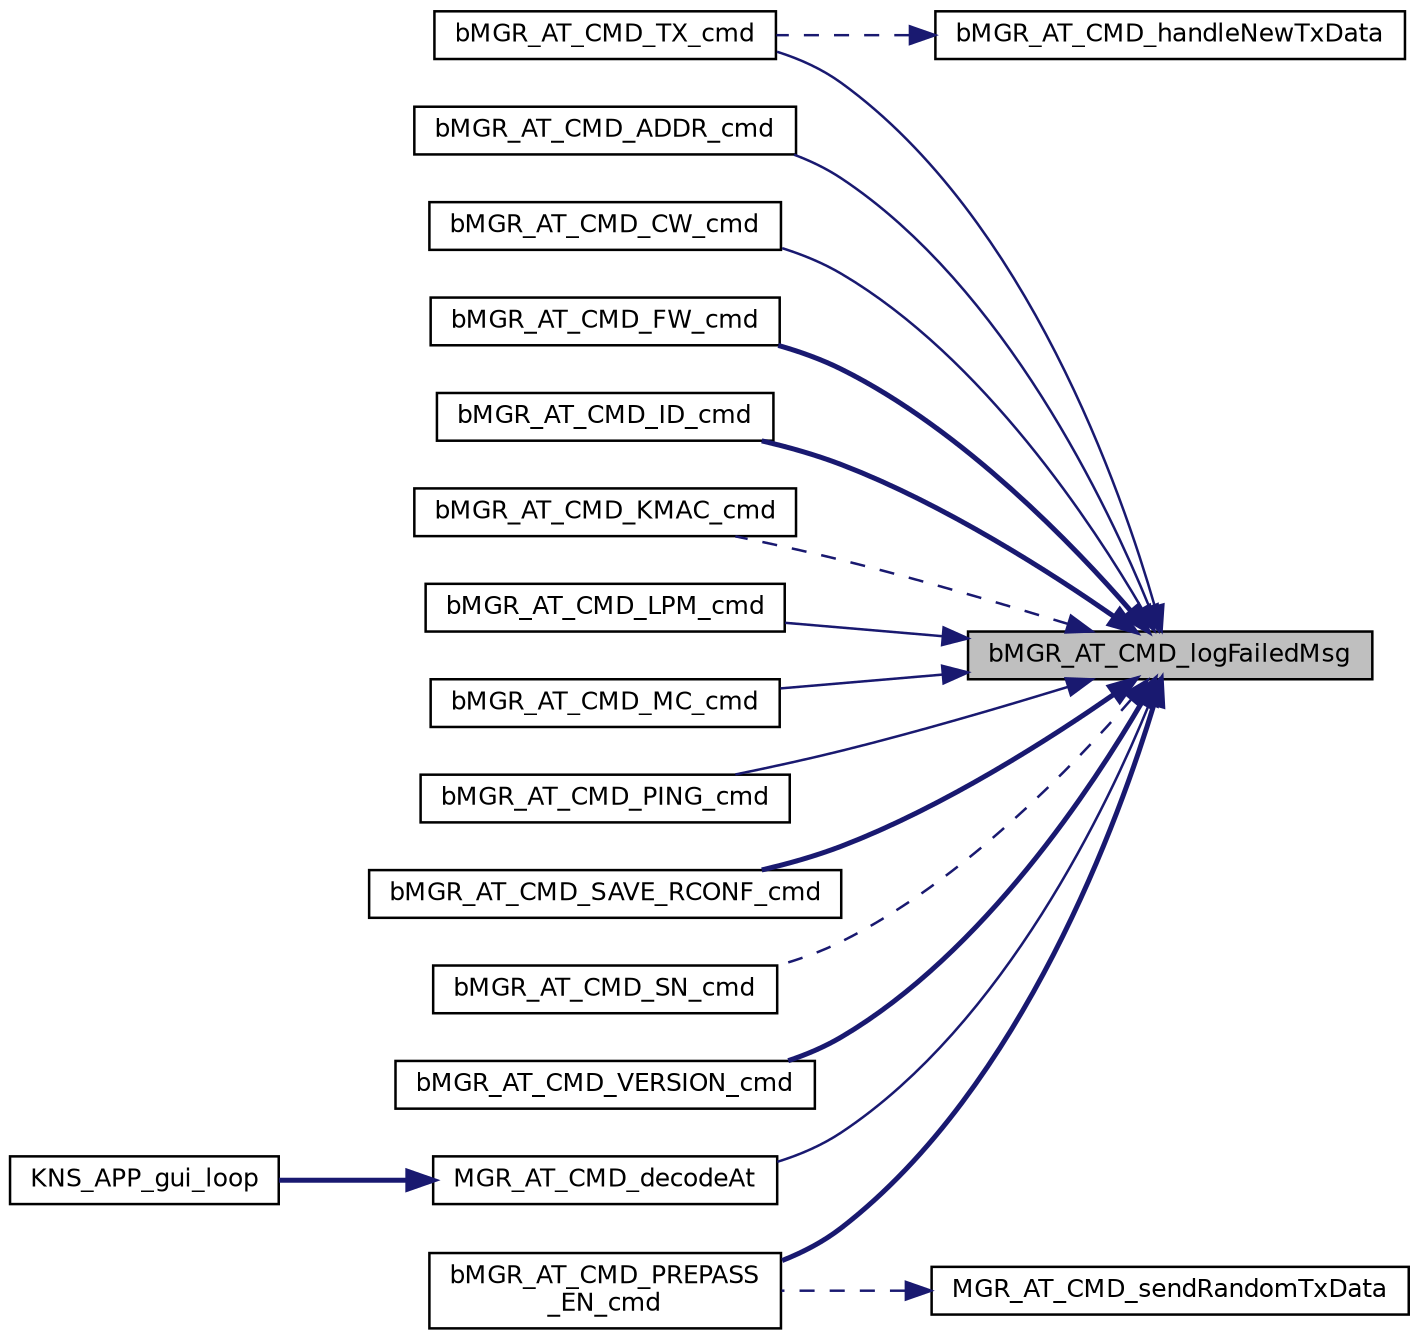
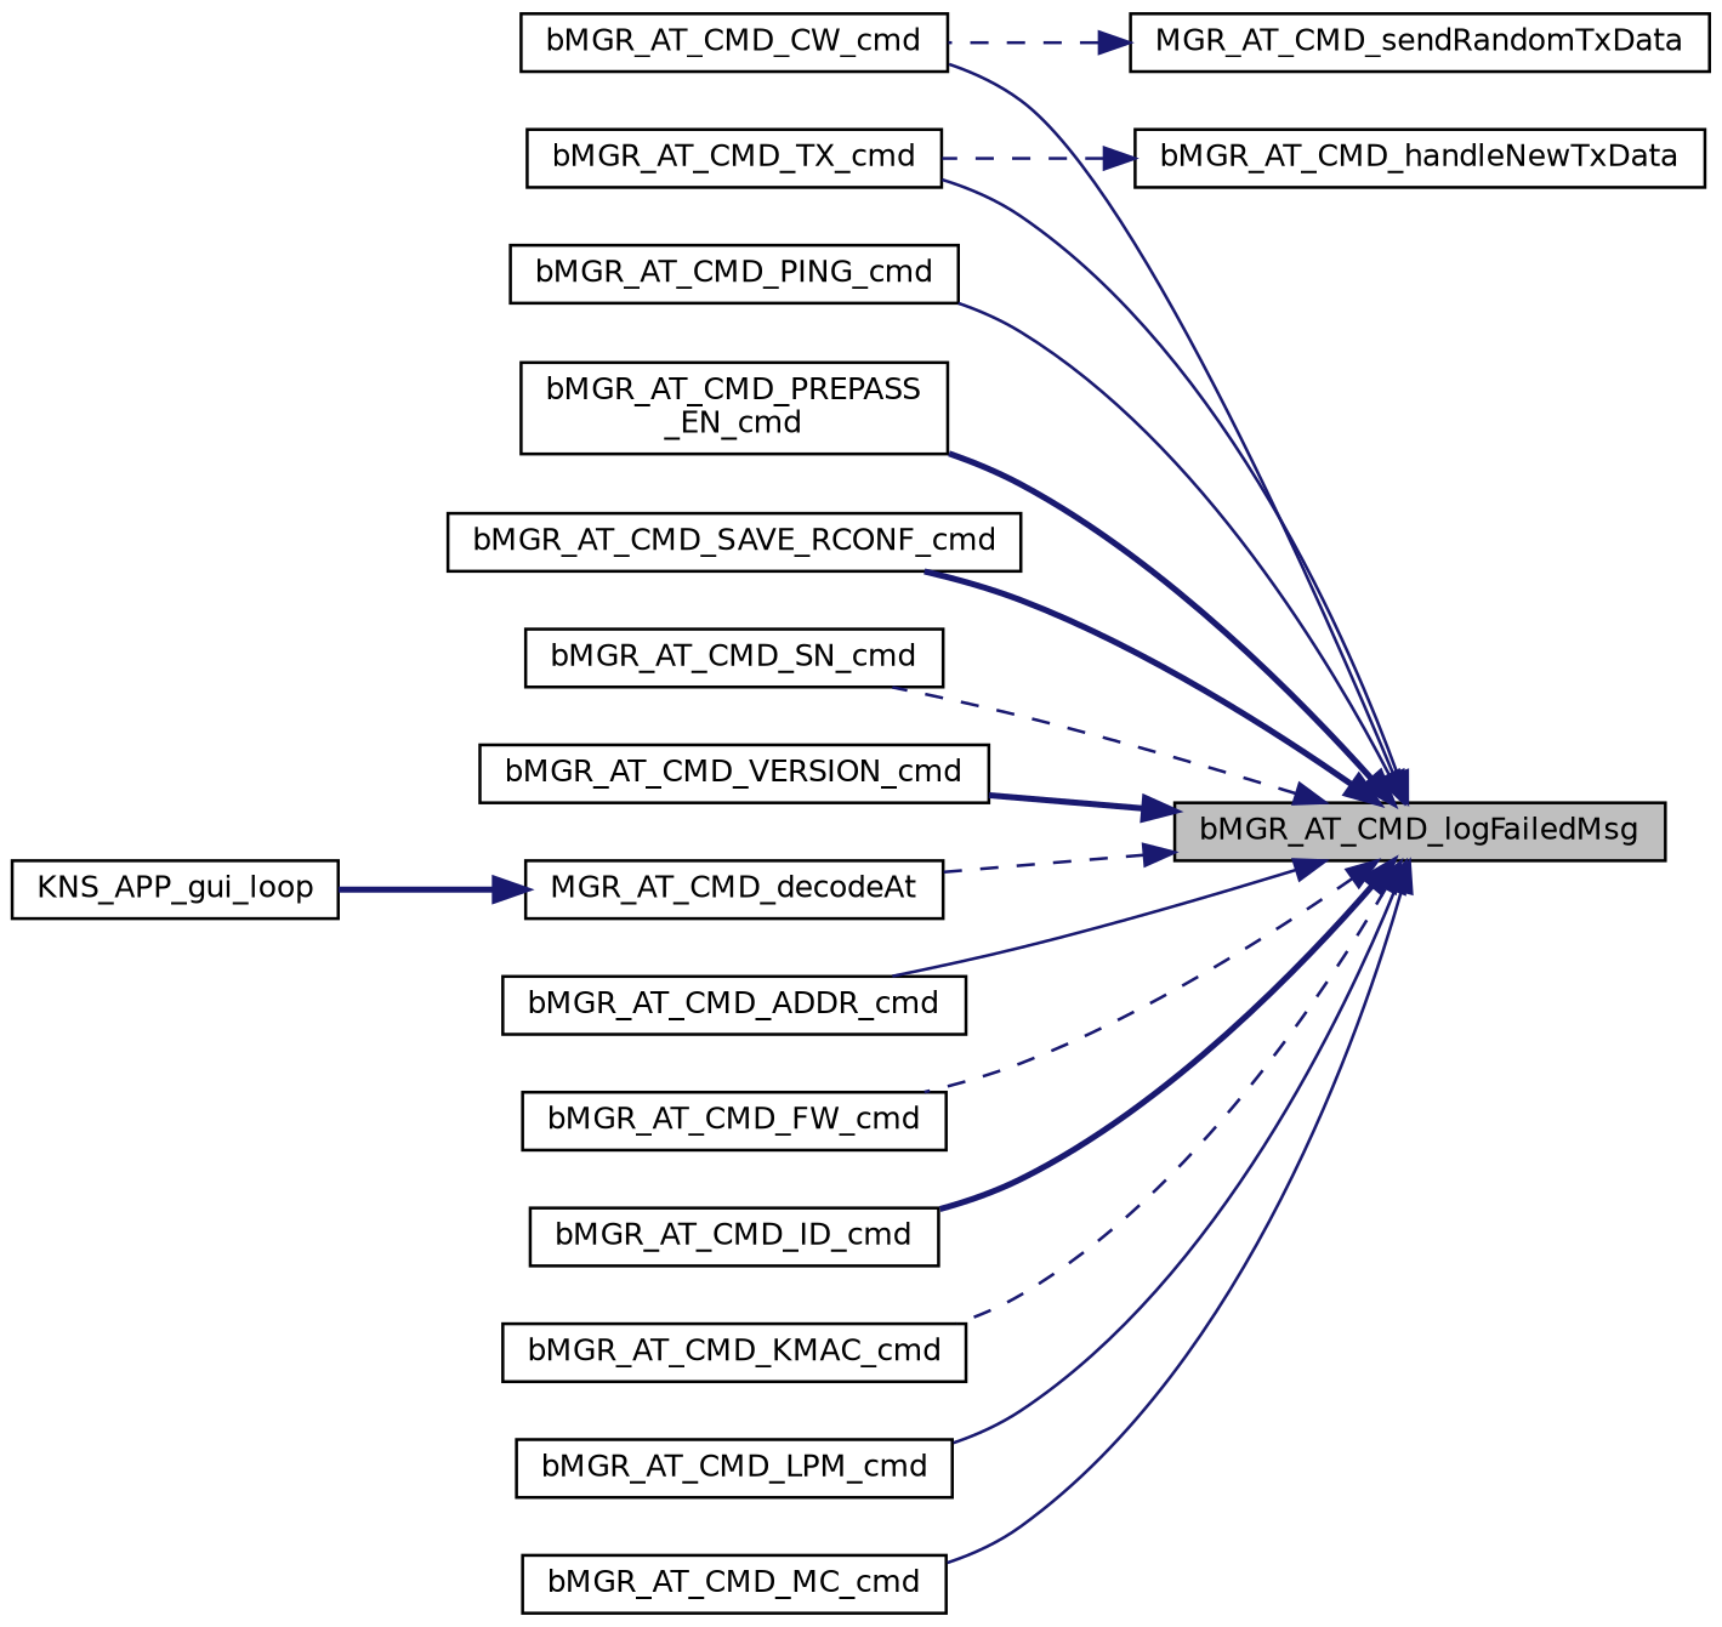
  digraph {
    rankdir=RL
    node [color=black fillcolor=white fontname=Helvetica fontsize=10 shape=record style=filled]
    edge [color=midnightblue dir=back fontname=Helvetica fontsize=10 labelfontname=Helvetica labelfontsize=10 style=solid]
    n1 [fillcolor=grey75 fontcolor=black height=0.2 label=bMGR_AT_CMD_logFailedMsg width=0.4]
    n2 [height=0.2 label=bMGR_AT_CMD_ADDR_cmd width=0.4]
    n3 [height=0.2 label=bMGR_AT_CMD_CW_cmd width=0.4]
    n4 [height=0.2 label=bMGR_AT_CMD_FW_cmd width=0.4]
    n5 [height=0.2 label=bMGR_AT_CMD_TX_cmd width=0.4]
    n6 [height=0.2 label=bMGR_AT_CMD_ID_cmd width=0.4]
    n7 [height=0.2 label=bMGR_AT_CMD_KMAC_cmd width=0.4]
    n8 [height=0.2 label=bMGR_AT_CMD_LPM_cmd width=0.4]
    n9 [height=0.2 label=bMGR_AT_CMD_MC_cmd width=0.4]
    n10 [height=0.2 label=bMGR_AT_CMD_PING_cmd width=0.4]
    n11 [height=0.2 label="bMGR_AT_CMD_PREPASS\l_EN_cmd" width=0.4]
    n12 [height=0.2 label=bMGR_AT_CMD_SAVE_RCONF_cmd width=0.4]
    n13 [height=0.2 label=bMGR_AT_CMD_SN_cmd width=0.4]
    n14 [height=0.2 label=bMGR_AT_CMD_VERSION_cmd width=0.4]
    n15 [height=0.2 label=MGR_AT_CMD_decodeAt width=0.4]
    n16 [height=0.2 label=bMGR_AT_CMD_handleNewTxData width=0.4]
    n17 [height=0.2 label=KNS_APP_gui_loop width=0.4]
    n18 [height=0.2 label=MGR_AT_CMD_sendRandomTxData width=0.4]
    n1 -> n2
    n1 -> n3
-   n1 -> n4 [style=bold]
+   n1 -> n4 [style=dashed]
    n1 -> n5
    n1 -> n6 [style=bold]
    n1 -> n7 [style=dashed]
    n1 -> n8
    n1 -> n9
    n1 -> n10
    n1 -> n11 [style=bold]
    n1 -> n12 [style=bold]
    n1 -> n13 [style=dashed]
    n1 -> n14 [style=bold]
-   n1 -> n15
+   n1 -> n15 [style=dashed]
    n15 -> n17 [style=bold]
    n16 -> n5 [style=dashed]
-   n18 -> n11 [style=dashed]
+   n18 -> n3 [style=dashed]
  }
